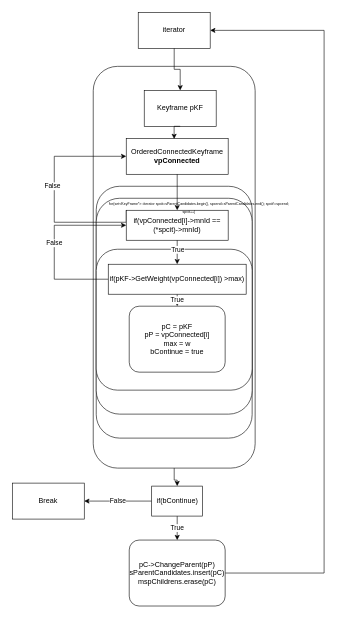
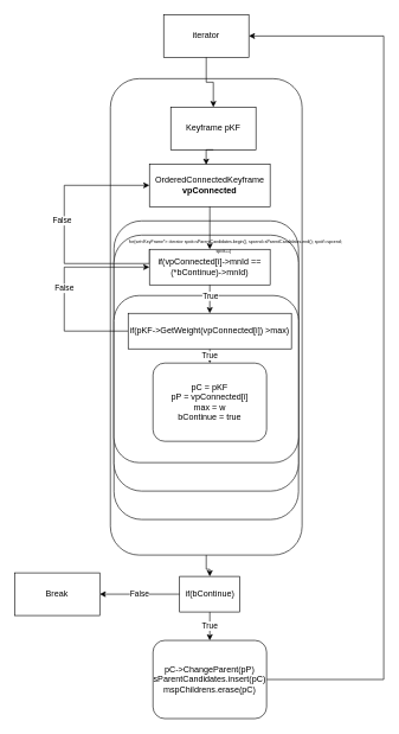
  <mxCell id="0" />
  <mxCell id="1" parent="0" />
  <mxCell id="2" style="edgeStyle=orthogonalEdgeStyle;rounded=0;orthogonalLoop=1;jettySize=auto;html=1;entryX=0.5;entryY=0;entryDx=0;entryDy=0;" edge="1" parent="1" source="3" target="26"><mxGeometry relative="1" as="geometry" /></mxCell>
  <mxCell id="3" value="" style="rounded=1;whiteSpace=wrap;html=1;" vertex="1" parent="1"><mxGeometry x="155" y="110" width="270" height="670" as="geometry" /></mxCell>
  <mxCell id="4" value="iterator" style="rounded=0;whiteSpace=wrap;html=1;" vertex="1" parent="1"><mxGeometry x="230" y="20" width="120" height="60" as="geometry" /></mxCell>
  <mxCell id="5" value="" style="rounded=1;whiteSpace=wrap;html=1;movable=0;resizable=0;rotatable=0;deletable=0;editable=0;connectable=0;" vertex="1" parent="1"><mxGeometry x="160" y="310" width="260" height="420" as="geometry" /></mxCell>
  <mxCell id="6" value="Keyframe pKF" style="rounded=0;whiteSpace=wrap;html=1;" vertex="1" parent="1"><mxGeometry x="240" y="150" width="120" height="60" as="geometry" /></mxCell>
  <mxCell id="7" value="OrderedConnectedKeyframe&lt;br&gt;&lt;b&gt;vpConnected&lt;/b&gt;" style="rounded=0;whiteSpace=wrap;html=1;" vertex="1" parent="1"><mxGeometry x="210" y="230" width="170" height="60" as="geometry" /></mxCell>
  <mxCell id="8" style="edgeStyle=orthogonalEdgeStyle;rounded=0;orthogonalLoop=1;jettySize=auto;html=1;exitX=0.5;exitY=1;exitDx=0;exitDy=0;entryX=0.5;entryY=0;entryDx=0;entryDy=0;" edge="1" parent="1" source="4" target="6"><mxGeometry relative="1" as="geometry" /></mxCell>
  <mxCell id="9" style="edgeStyle=orthogonalEdgeStyle;rounded=0;orthogonalLoop=1;jettySize=auto;html=1;exitX=0.5;exitY=1;exitDx=0;exitDy=0;entryX=0.47;entryY=0.019;entryDx=0;entryDy=0;entryPerimeter=0;" edge="1" parent="1" source="6" target="7"><mxGeometry relative="1" as="geometry" /></mxCell>
  <mxCell id="10" value="" style="rounded=1;whiteSpace=wrap;html=1;movable=1;resizable=1;rotatable=1;deletable=1;editable=1;connectable=1;" vertex="1" parent="1"><mxGeometry x="160" y="330" width="260" height="360" as="geometry" /></mxCell>
  <mxCell id="11" style="edgeStyle=orthogonalEdgeStyle;rounded=0;orthogonalLoop=1;jettySize=auto;html=1;exitX=0;exitY=0;exitDx=0;exitDy=0;entryX=0;entryY=0.5;entryDx=0;entryDy=0;" edge="1" parent="1" source="13" target="7"><mxGeometry relative="1" as="geometry"><Array as="points"><mxPoint x="210" y="370" /><mxPoint x="90" y="370" /><mxPoint x="90" y="260" /></Array></mxGeometry></mxCell>
  <mxCell id="12" value="False" style="edgeLabel;html=1;align=center;verticalAlign=middle;resizable=0;points=[];" vertex="1" connectable="0" parent="11"><mxGeometry x="0.086" y="4" relative="1" as="geometry"><mxPoint as="offset" /></mxGeometry></mxCell>
- <mxCell id="13" value="if(vpConnected[i]-&amp;gt;mnId == (*spcit)-&amp;gt;mnId)" style="rounded=0;whiteSpace=wrap;html=1;" vertex="1" parent="1"><mxGeometry x="210" y="350" width="170" height="50" as="geometry" /></mxCell>
+ <mxCell id="13" value="if(vpConnected[i]-&amp;gt;mnId == (*bContinue)-&amp;gt;mnId)" style="rounded=0;whiteSpace=wrap;html=1;" vertex="1" parent="1"><mxGeometry x="210" y="350" width="170" height="50" as="geometry" /></mxCell>
  <mxCell id="14" style="edgeStyle=orthogonalEdgeStyle;rounded=0;orthogonalLoop=1;jettySize=auto;html=1;entryX=0.5;entryY=0;entryDx=0;entryDy=0;" edge="1" parent="1" source="7" target="13"><mxGeometry relative="1" as="geometry" /></mxCell>
  <mxCell id="15" value="" style="rounded=1;whiteSpace=wrap;html=1;" vertex="1" parent="1"><mxGeometry x="160" y="415" width="260" height="235" as="geometry" /></mxCell>
  <mxCell id="16" value="True" style="edgeStyle=orthogonalEdgeStyle;rounded=0;orthogonalLoop=1;jettySize=auto;html=1;exitX=0.5;exitY=1;exitDx=0;exitDy=0;entryX=0.5;entryY=0;entryDx=0;entryDy=0;" edge="1" parent="1" source="18" target="21"><mxGeometry relative="1" as="geometry" /></mxCell>
  <mxCell id="17" value="False" style="edgeStyle=orthogonalEdgeStyle;rounded=0;orthogonalLoop=1;jettySize=auto;html=1;exitX=0;exitY=0.5;exitDx=0;exitDy=0;entryX=0;entryY=0.5;entryDx=0;entryDy=0;" edge="1" parent="1" source="18" target="13"><mxGeometry relative="1" as="geometry"><Array as="points"><mxPoint x="90" y="465" /><mxPoint x="90" y="375" /></Array></mxGeometry></mxCell>
  <mxCell id="18" value="if(pKF-&amp;gt;GetWeight(vpConnected[i]) &amp;gt;max)" style="rounded=0;whiteSpace=wrap;html=1;" vertex="1" parent="1"><mxGeometry x="180" y="440" width="230" height="50" as="geometry" /></mxCell>
  <mxCell id="19" style="edgeStyle=orthogonalEdgeStyle;rounded=0;orthogonalLoop=1;jettySize=auto;html=1;entryX=0.5;entryY=0;entryDx=0;entryDy=0;" edge="1" parent="1" source="13" target="18"><mxGeometry relative="1" as="geometry" /></mxCell>
  <mxCell id="20" value="True" style="edgeLabel;html=1;align=center;verticalAlign=middle;resizable=0;points=[];" vertex="1" connectable="0" parent="19"><mxGeometry x="-0.768" relative="1" as="geometry"><mxPoint y="10" as="offset" /></mxGeometry></mxCell>
  <mxCell id="21" value="pC = pKF&lt;br&gt;pP = vpConnected[i]&lt;br&gt;max = w&lt;br&gt;bContinue = true" style="rounded=1;whiteSpace=wrap;html=1;" vertex="1" parent="1"><mxGeometry x="215" y="510" width="160" height="110" as="geometry" /></mxCell>
  <mxCell id="22" style="edgeStyle=orthogonalEdgeStyle;rounded=0;orthogonalLoop=1;jettySize=auto;html=1;entryX=1;entryY=0.5;entryDx=0;entryDy=0;" edge="1" parent="1" source="23" target="4"><mxGeometry relative="1" as="geometry"><Array as="points"><mxPoint x="540" y="955" /><mxPoint x="540" y="50" /></Array></mxGeometry></mxCell>
  <mxCell id="23" value="pC-&amp;gt;ChangeParent(pP)&lt;br&gt;sParentCandidates.insert(pC)&lt;br&gt;mspChildrens.erase(pC)" style="rounded=1;whiteSpace=wrap;html=1;" vertex="1" parent="1"><mxGeometry x="215" y="900" width="160" height="110" as="geometry" /></mxCell>
  <mxCell id="24" value="True" style="edgeStyle=orthogonalEdgeStyle;rounded=0;orthogonalLoop=1;jettySize=auto;html=1;entryX=0.5;entryY=0;entryDx=0;entryDy=0;" edge="1" parent="1" source="26" target="23"><mxGeometry relative="1" as="geometry" /></mxCell>
  <mxCell id="25" value="False" style="edgeStyle=orthogonalEdgeStyle;rounded=0;orthogonalLoop=1;jettySize=auto;html=1;" edge="1" parent="1" source="26"><mxGeometry relative="1" as="geometry"><mxPoint x="140" y="835" as="targetPoint" /></mxGeometry></mxCell>
  <mxCell id="26" value="if(bContinue)" style="rounded=0;whiteSpace=wrap;html=1;" vertex="1" parent="1"><mxGeometry x="252.5" y="810" width="85" height="50" as="geometry" /></mxCell>
  <mxCell id="27" value="Break" style="rounded=0;whiteSpace=wrap;html=1;" vertex="1" parent="1"><mxGeometry x="20" y="805" width="120" height="60" as="geometry" /></mxCell>
  <mxCell id="28" value="&lt;div&gt;&lt;font style=&quot;font-size: 6px;&quot;&gt;&amp;nbsp; &amp;nbsp; &amp;nbsp; &amp;nbsp; &amp;nbsp; &amp;nbsp; &amp;nbsp; &amp;nbsp; &amp;nbsp; &amp;nbsp; for(set&amp;lt;KeyFrame*&amp;gt;::iterator spcit=sParentCandidates.begin(), spcend=sParentCandidates.end(); spcit!=spcend; spcit++)&lt;/font&gt;&lt;/div&gt;&lt;div&gt;&lt;br&gt;&lt;/div&gt;" style="text;html=1;strokeColor=none;fillColor=none;align=center;verticalAlign=middle;whiteSpace=wrap;rounded=0;" vertex="1" parent="1"><mxGeometry x="140" y="350" width="350" as="geometry" /></mxCell>
